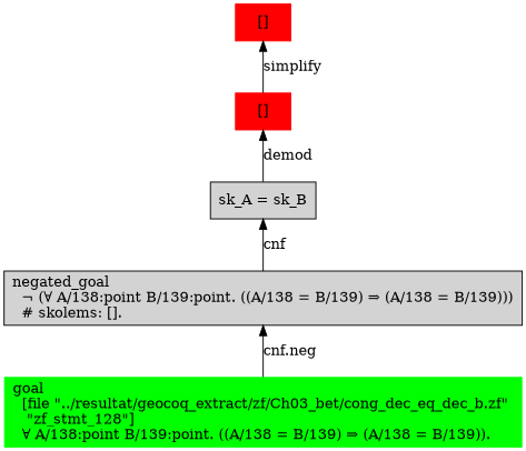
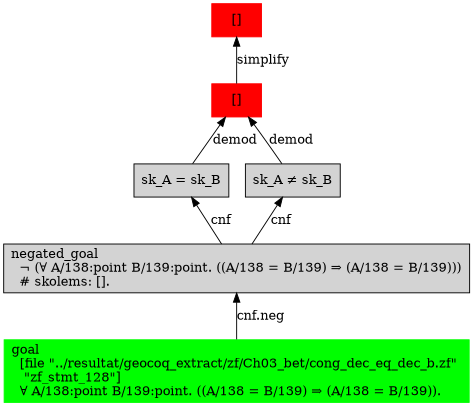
  digraph {
    node [shape=box style=filled]
    edge [dir=back]
    n1 [color=red label="[]"]
    n2 [color=red label="[]"]
    n3 [label="sk_A = sk_B\l"]
+   n4 [label="sk_A ≠ sk_B\l"]
    n5 [label="negated_goal\l  ¬ (∀ A/138:point B/139:point. ((A/138 = B/139) ⇒ (A/138 = B/139)))\l  # skolems: [].\l"]
    n6 [color=green label="goal\l  [file \"../resultat/geocoq_extract/zf/Ch03_bet/cong_dec_eq_dec_b.zf\" \l   \"zf_stmt_128\"]\l  ∀ A/138:point B/139:point. ((A/138 = B/139) ⇒ (A/138 = B/139)).\l"]
    n1 -> n2 [label=simplify]
    n2 -> n3 [label=demod]
+   n2 -> n4 [label=demod]
    n3 -> n5 [label=cnf]
+   n4 -> n5 [label=cnf]
    n5 -> n6 [label="cnf.neg"]
  }
